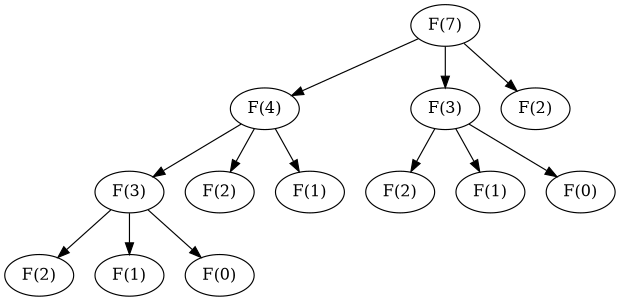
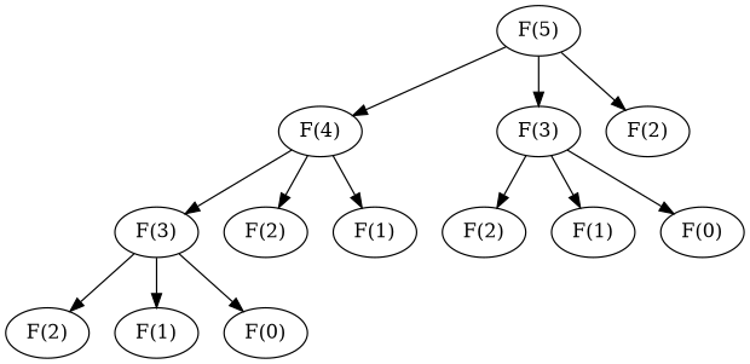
  digraph {
-   n1 [label="F(7)"]
+   n1 [label="F(5)"]
    n2 [label="F(4)"]
    n3 [label="F(3)"]
    n4 [label="F(2)"]
    n5 [label="F(3)"]
    n6 [label="F(2)"]
    n7 [label="F(1)"]
    n8 [label="F(2)"]
    n9 [label="F(1)"]
    n10 [label="F(0)"]
    n11 [label="F(2)"]
    n12 [label="F(1)"]
    n13 [label="F(0)"]
    n1 -> n2
    n1 -> n3
    n1 -> n4
    n2 -> n5
    n2 -> n6
    n2 -> n7
    n3 -> n8
    n3 -> n9
    n3 -> n10
    n5 -> n11
    n5 -> n12
    n5 -> n13
  }
